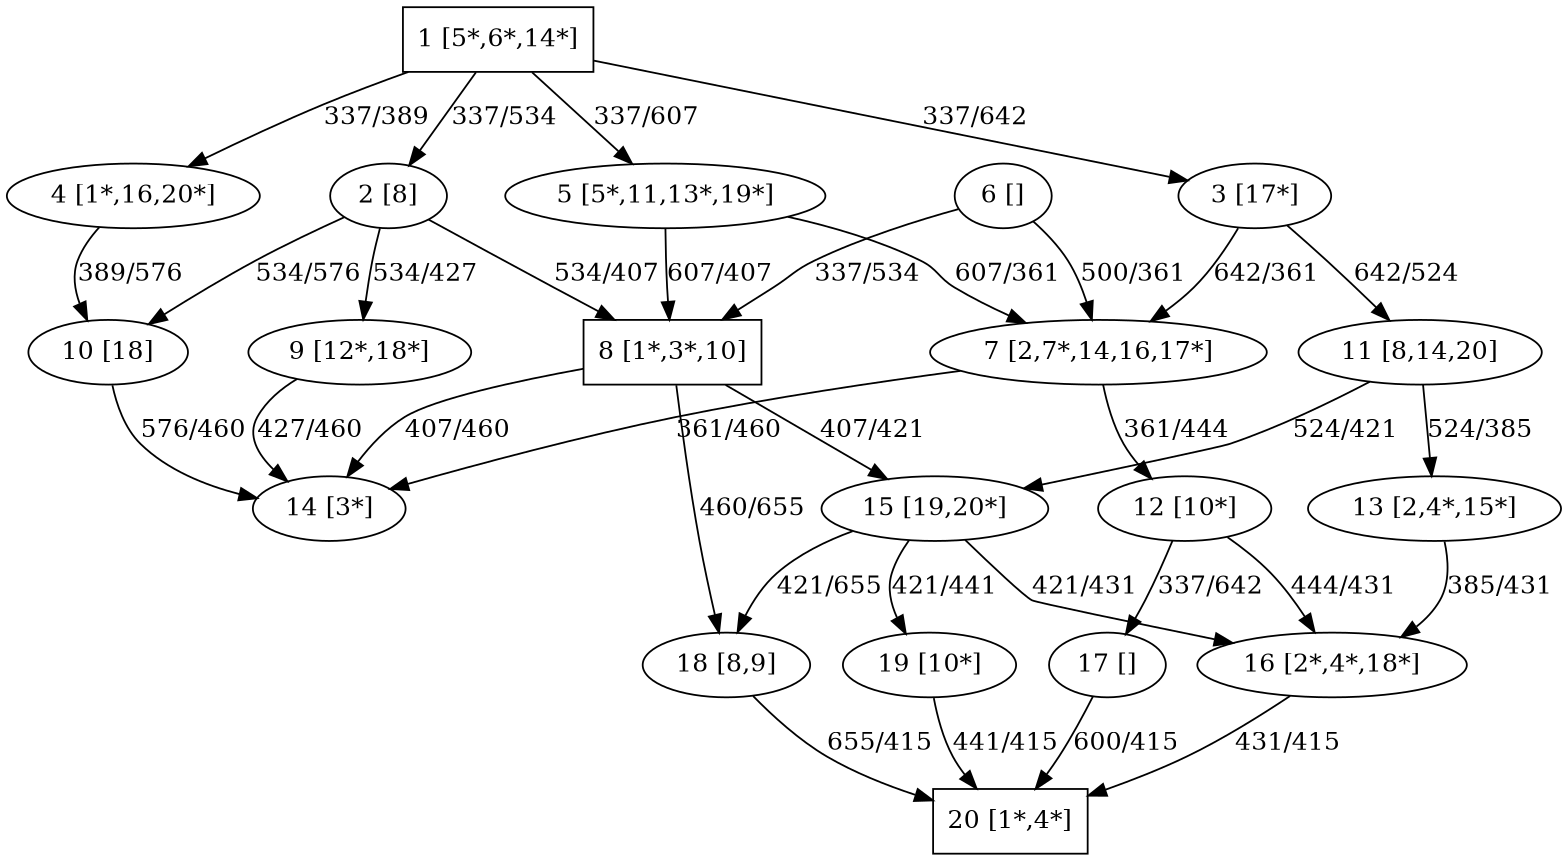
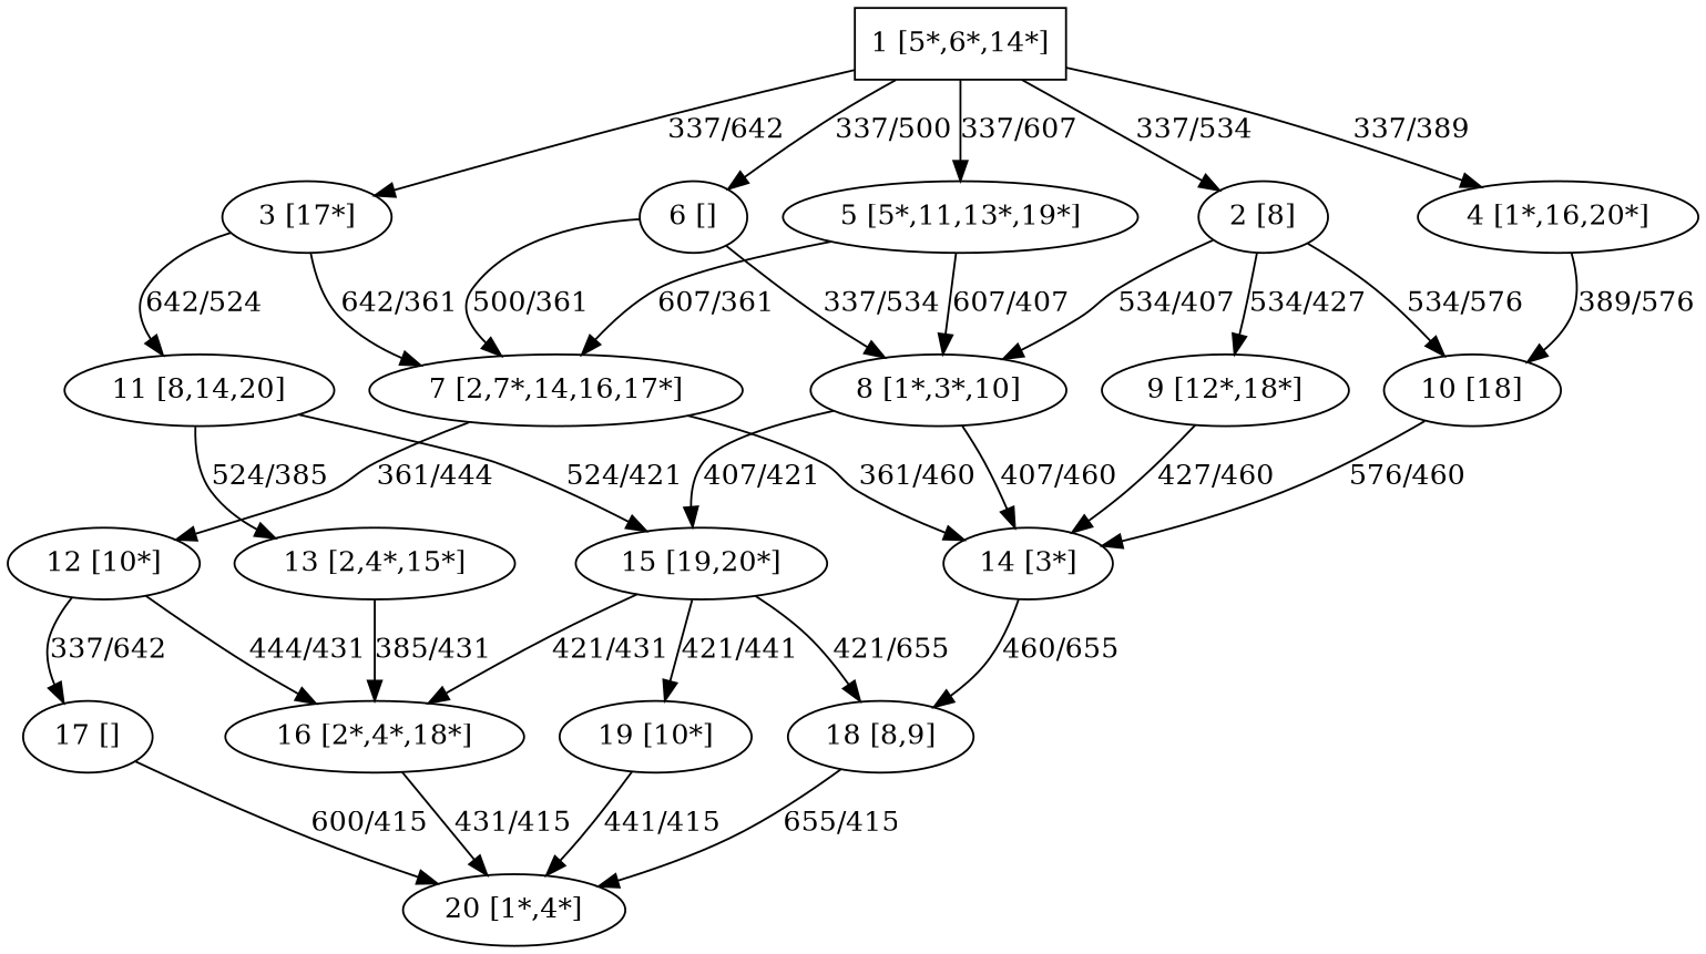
  strict digraph {
    rankdir=UD
    n1 [label="1 [5*,6*,14*]" shape=box]
    n2 [label="2 [8]"]
    n3 [label="3 [17*]"]
    n4 [label="4 [1*,16,20*]"]
    n5 [label="5 [5*,11,13*,19*]"]
    n6 [label="6 []"]
-   n7 [label="8 [1*,3*,10]" shape=box]
+   n7 [label="8 [1*,3*,10]"]
    n8 [label="9 [12*,18*]"]
    n9 [label="10 [18]"]
    n10 [label="7 [2,7*,14,16,17*]"]
    n11 [label="11 [8,14,20]"]
    n12 [label="14 [3*]"]
    n13 [label="15 [19,20*]"]
    n14 [label="12 [10*]"]
    n15 [label="13 [2,4*,15*]"]
    n16 [label="16 [2*,4*,18*]"]
    n17 [label="17 []"]
    n18 [label="18 [8,9]"]
    n19 [label="19 [10*]"]
-   n20 [label="20 [1*,4*]" shape=box]
+   n20 [label="20 [1*,4*]" shape=ellipse]
    n1 -> n2 [label="337/534"]
    n1 -> n3 [label="337/642"]
    n1 -> n4 [label="337/389"]
    n1 -> n5 [label="337/607"]
+   n1 -> n6 [label="337/500"]
    n2 -> n7 [label="534/407"]
    n2 -> n8 [label="534/427"]
    n2 -> n9 [label="534/576"]
    n3 -> n10 [label="642/361"]
    n3 -> n11 [label="642/524"]
    n4 -> n9 [label="389/576"]
    n5 -> n7 [label="607/407"]
    n5 -> n10 [label="607/361"]
    n6 -> n7 [label="337/534"]
    n6 -> n10 [label="500/361"]
    n7 -> n12 [label="407/460"]
    n7 -> n13 [label="407/421"]
    n8 -> n12 [label="427/460"]
    n9 -> n12 [label="576/460"]
    n10 -> n12 [label="361/460"]
    n10 -> n14 [label="361/444"]
    n11 -> n13 [label="524/421"]
    n11 -> n15 [label="524/385"]
-   n7 -> n18 [label="460/655"]
+   n12 -> n18 [label="460/655"]
    n13 -> n16 [label="421/431"]
    n13 -> n18 [label="421/655"]
    n13 -> n19 [label="421/441"]
    n14 -> n16 [label="444/431"]
    n14 -> n17 [label="337/642"]
    n15 -> n16 [label="385/431"]
    n16 -> n20 [label="431/415"]
    n17 -> n20 [label="600/415"]
    n18 -> n20 [label="655/415"]
    n19 -> n20 [label="441/415"]
  }
